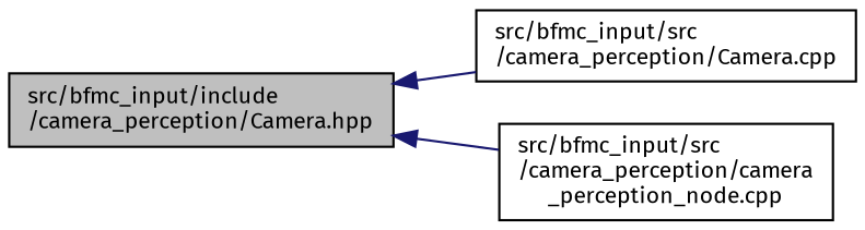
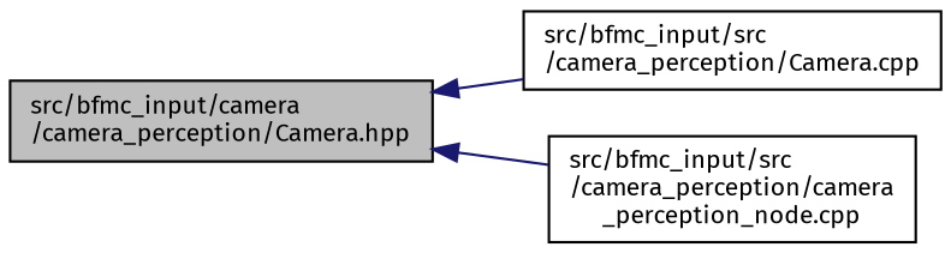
  digraph {
    rankdir=LR
    fontname="Fira Sans"
    node [color=black fillcolor=white fontname="Fira Sans" fontsize=10 shape=record style=filled]
    edge [color=midnightblue dir=back fontname="Fira Sans" fontsize=10 labelfontname=Helvetica labelfontsize=10 style=solid]
-   n1 [fillcolor=grey75 fontcolor=black height=0.2 label="src/bfmc_input/include\l/camera_perception/Camera.hpp" width=0.4]
+   n1 [fillcolor=grey75 fontcolor=black height=0.2 label="src/bfmc_input/camera\l/camera_perception/Camera.hpp" width=0.4]
    n2 [height=0.2 label="src/bfmc_input/src\l/camera_perception/Camera.cpp" width=0.4]
    n3 [height=0.2 label="src/bfmc_input/src\l/camera_perception/camera\l_perception_node.cpp" width=0.4]
    n1 -> n2
    n1 -> n3
  }
